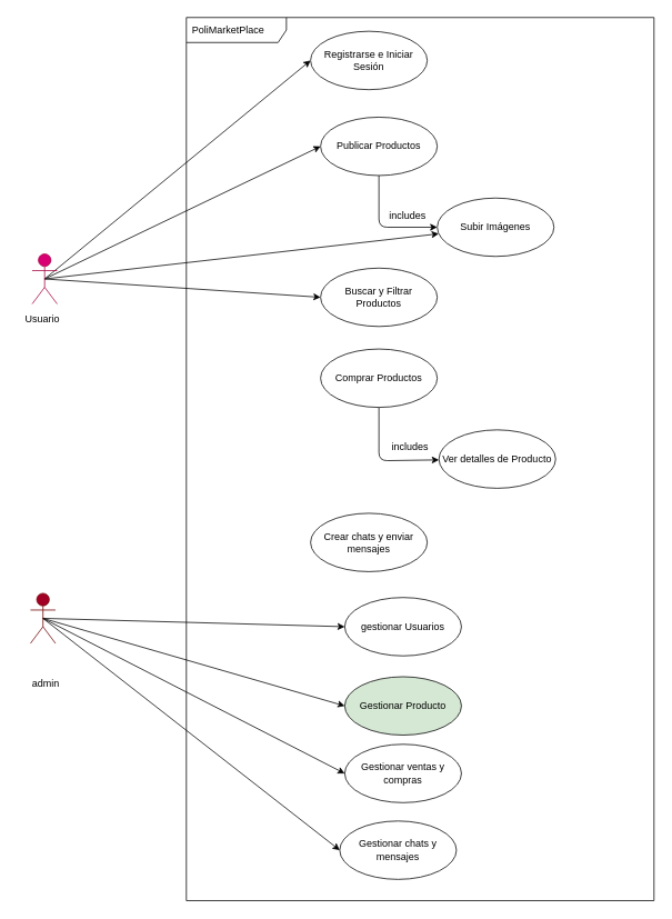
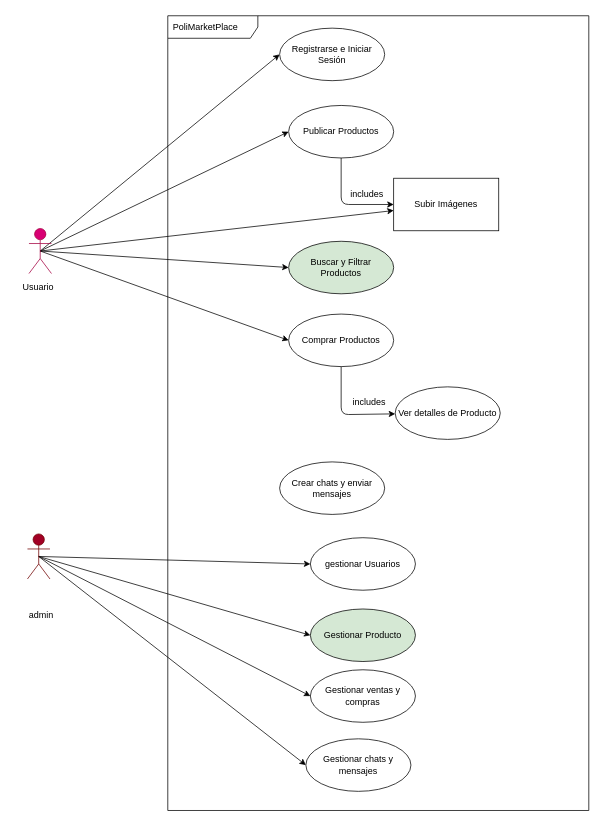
  <mxCell id="0" />
  <mxCell id="1" parent="0" />
  <mxCell id="2" style="edgeStyle=none;html=1;exitX=0.5;exitY=0.5;exitDx=0;exitDy=0;exitPerimeter=0;entryX=0;entryY=0.5;entryDx=0;entryDy=0;" edge="1" parent="1" source="6" target="23"><mxGeometry relative="1" as="geometry" /></mxCell>
  <mxCell id="3" style="edgeStyle=none;html=1;exitX=0.5;exitY=0.5;exitDx=0;exitDy=0;exitPerimeter=0;entryX=0;entryY=0.5;entryDx=0;entryDy=0;" edge="1" parent="1" source="6" target="30"><mxGeometry relative="1" as="geometry" /></mxCell>
  <mxCell id="4" style="edgeStyle=none;html=1;exitX=0.5;exitY=0.5;exitDx=0;exitDy=0;exitPerimeter=0;entryX=0;entryY=0.5;entryDx=0;entryDy=0;" edge="1" parent="1" source="6" target="26"><mxGeometry relative="1" as="geometry" /></mxCell>
  <mxCell id="5" style="edgeStyle=none;html=1;exitX=0.5;exitY=0.5;exitDx=0;exitDy=0;exitPerimeter=0;entryX=0;entryY=0.5;entryDx=0;entryDy=0;" edge="1" parent="1" source="6" target="13"><mxGeometry relative="1" as="geometry" /></mxCell>
  <mxCell id="6" value="Auto" style="shape=umlActor;verticalLabelPosition=bottom;verticalAlign=top;html=1;fillColor=#a20025;fontColor=#ffffff;strokeColor=#6F0000;" parent="1" vertex="1"><mxGeometry x="36" y="711" width="30" height="60" as="geometry" /></mxCell>
  <mxCell id="7" style="edgeStyle=none;html=1;exitX=0.5;exitY=0.5;exitDx=0;exitDy=0;exitPerimeter=0;entryX=0;entryY=0.5;entryDx=0;entryDy=0;" parent="1" source="12" target="14" edge="1"><mxGeometry relative="1" as="geometry" /></mxCell>
  <mxCell id="8" style="edgeStyle=none;html=1;exitX=0.5;exitY=0.5;exitDx=0;exitDy=0;exitPerimeter=0;entryX=0;entryY=0.5;entryDx=0;entryDy=0;" edge="1" parent="1" source="12" target="18"><mxGeometry relative="1" as="geometry" /></mxCell>
  <mxCell id="9" style="edgeStyle=none;html=1;exitX=0.5;exitY=0.5;exitDx=0;exitDy=0;exitPerimeter=0;entryX=0;entryY=0.5;entryDx=0;entryDy=0;" edge="1" parent="1" source="12" target="19"><mxGeometry relative="1" as="geometry" /></mxCell>
+ <mxCell id="10" style="edgeStyle=none;html=1;exitX=0.5;exitY=0.5;exitDx=0;exitDy=0;exitPerimeter=0;entryX=0;entryY=0.5;entryDx=0;entryDy=0;" edge="1" parent="1" source="12" target="21"><mxGeometry relative="1" as="geometry" /></mxCell>
  <mxCell id="11" style="edgeStyle=none;html=1;exitX=0.5;exitY=0.5;exitDx=0;exitDy=0;exitPerimeter=0;" edge="1" parent="1" source="12" target="25"><mxGeometry relative="1" as="geometry" /></mxCell>
  <mxCell id="12" value="LectorQr" style="shape=umlActor;verticalLabelPosition=bottom;verticalAlign=top;html=1;fillColor=#d80073;fontColor=#ffffff;strokeColor=#A50040;" parent="1" vertex="1"><mxGeometry x="38" y="304" width="30" height="60" as="geometry" /></mxCell>
  <mxCell id="13" value="gestionar Usuarios" style="ellipse;whiteSpace=wrap;html=1;" parent="1" vertex="1"><mxGeometry x="413" y="716" width="140" height="70" as="geometry" /></mxCell>
  <mxCell id="14" value="Registrarse e Iniciar Sesión" style="ellipse;whiteSpace=wrap;html=1;" parent="1" vertex="1"><mxGeometry x="372" y="37" width="140" height="70" as="geometry" /></mxCell>
  <mxCell id="15" value="PoliMarketPlace" style="shape=umlFrame;whiteSpace=wrap;html=1;width=120;height=30;boundedLbl=1;verticalAlign=middle;align=left;spacingLeft=5;" parent="1" vertex="1"><mxGeometry x="223" y="20.5" width="561" height="1059" as="geometry" /></mxCell>
  <mxCell id="16" value="admin" style="text;html=1;align=center;verticalAlign=middle;resizable=0;points=[];autosize=1;strokeColor=none;fillColor=none;" parent="1" vertex="1"><mxGeometry x="24" y="804" width="60" height="30" as="geometry" /></mxCell>
  <mxCell id="17" style="edgeStyle=none;html=1;exitX=0.5;exitY=1;exitDx=0;exitDy=0;entryX=0;entryY=0.5;entryDx=0;entryDy=0;" edge="1" parent="1" source="18" target="25"><mxGeometry relative="1" as="geometry"><Array as="points"><mxPoint x="454" y="272" /></Array></mxGeometry></mxCell>
  <mxCell id="18" value="Publicar Productos" style="ellipse;whiteSpace=wrap;html=1;" vertex="1" parent="1"><mxGeometry x="384" y="140" width="140" height="70" as="geometry" /></mxCell>
- <mxCell id="19" value="Buscar y Filtrar Productos" style="ellipse;whiteSpace=wrap;html=1;" vertex="1" parent="1"><mxGeometry x="384" y="321" width="140" height="70" as="geometry" /></mxCell>
+ <mxCell id="19" value="Buscar y Filtrar Productos" style="ellipse;whiteSpace=wrap;html=1;fillColor=#d5e8d4;" vertex="1" parent="1"><mxGeometry x="384" y="321" width="140" height="70" as="geometry" /></mxCell>
  <mxCell id="20" style="edgeStyle=none;html=1;exitX=0.5;exitY=1;exitDx=0;exitDy=0;" edge="1" parent="1" source="21" target="24"><mxGeometry relative="1" as="geometry"><Array as="points"><mxPoint x="454" y="552" /></Array></mxGeometry></mxCell>
  <mxCell id="21" value="Comprar Productos" style="ellipse;whiteSpace=wrap;html=1;" vertex="1" parent="1"><mxGeometry x="384" y="418" width="140" height="70" as="geometry" /></mxCell>
  <mxCell id="22" value="Crear chats y enviar mensajes" style="ellipse;whiteSpace=wrap;html=1;" vertex="1" parent="1"><mxGeometry x="372" y="615" width="140" height="70" as="geometry" /></mxCell>
  <mxCell id="23" value="Gestionar Producto" style="ellipse;whiteSpace=wrap;html=1;fillColor=#d5e8d4;" vertex="1" parent="1"><mxGeometry x="413" y="811" width="140" height="70" as="geometry" /></mxCell>
  <mxCell id="24" value="Ver detalles de Producto" style="ellipse;whiteSpace=wrap;html=1;" vertex="1" parent="1"><mxGeometry x="526" y="515" width="140" height="70" as="geometry" /></mxCell>
- <mxCell id="25" value="Subir Imágenes" style="ellipse;whiteSpace=wrap;html=1;" vertex="1" parent="1"><mxGeometry x="524" y="237" width="140" height="70" as="geometry" /></mxCell>
+ <mxCell id="25" value="Subir Imágenes" style="whiteSpace=wrap;html=1;rounded=0;" vertex="1" parent="1"><mxGeometry x="524" y="237" width="140" height="70" as="geometry" /></mxCell>
  <mxCell id="26" value="Gestionar ventas y compras" style="ellipse;whiteSpace=wrap;html=1;" vertex="1" parent="1"><mxGeometry x="413" y="892" width="140" height="70" as="geometry" /></mxCell>
  <mxCell id="27" value="Usuario" style="text;html=1;align=center;verticalAlign=middle;resizable=0;points=[];autosize=1;strokeColor=none;fillColor=none;" vertex="1" parent="1"><mxGeometry x="20" y="368" width="60" height="30" as="geometry" /></mxCell>
  <mxCell id="28" value="includes" style="text;html=1;align=center;verticalAlign=middle;resizable=0;points=[];autosize=1;strokeColor=none;fillColor=none;" vertex="1" parent="1"><mxGeometry x="460" y="523" width="62" height="26" as="geometry" /></mxCell>
  <mxCell id="29" value="includes" style="text;html=1;align=center;verticalAlign=middle;resizable=0;points=[];autosize=1;strokeColor=none;fillColor=none;" vertex="1" parent="1"><mxGeometry x="457" y="245" width="62" height="26" as="geometry" /></mxCell>
  <mxCell id="30" value="Gestionar chats y mensajes" style="ellipse;whiteSpace=wrap;html=1;" vertex="1" parent="1"><mxGeometry x="407" y="984" width="140" height="70" as="geometry" /></mxCell>
